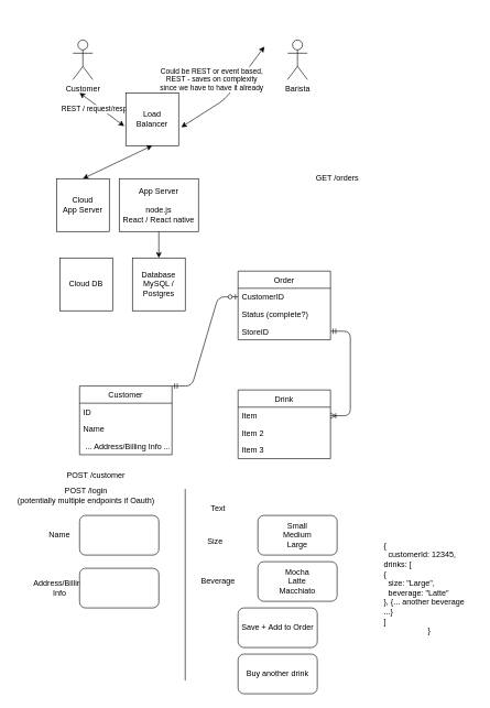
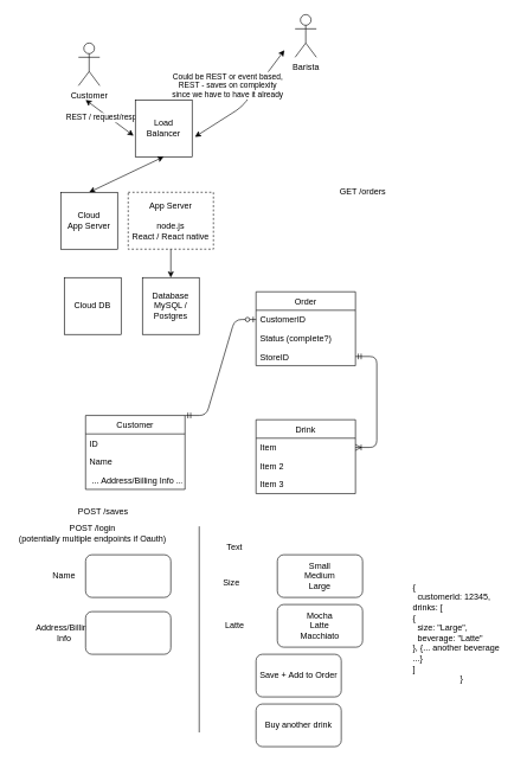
  <mxCell id="0" />
  <mxCell id="1" parent="0" />
  <mxCell id="2" value="Database&lt;br&gt;MySQL / Postgres" style="whiteSpace=wrap;html=1;aspect=fixed;" vertex="1" parent="1"><mxGeometry x="200" y="390" width="80" height="80" as="geometry" /></mxCell>
- <mxCell id="3" value="App Server&lt;br&gt;&lt;br&gt;node.js&lt;br&gt;React / React native" style="whiteSpace=wrap;html=1;" vertex="1" parent="1"><mxGeometry x="180" y="270" width="120" height="80" as="geometry" /></mxCell>
+ <mxCell id="3" value="App Server&lt;br&gt;&lt;br&gt;node.js&lt;br&gt;React / React native" style="whiteSpace=wrap;html=1;dashed=1;" vertex="1" parent="1"><mxGeometry x="180" y="270" width="120" height="80" as="geometry" /></mxCell>
  <mxCell id="4" value="" style="endArrow=classic;html=1;entryX=0.5;entryY=0;entryDx=0;entryDy=0;exitX=0.5;exitY=1;exitDx=0;exitDy=0;" edge="1" parent="1" source="3" target="2"><mxGeometry width="50" height="50" relative="1" as="geometry"><mxPoint x="230" y="320" as="sourcePoint" /><mxPoint x="280" y="270" as="targetPoint" /></mxGeometry></mxCell>
  <mxCell id="5" value="Customer" style="shape=umlActor;verticalLabelPosition=bottom;verticalAlign=top;html=1;outlineConnect=0;" vertex="1" parent="1"><mxGeometry x="110" y="60" width="30" height="60" as="geometry" /></mxCell>
- <mxCell id="6" value="Barista" style="shape=umlActor;verticalLabelPosition=bottom;verticalAlign=top;html=1;outlineConnect=0;" vertex="1" parent="1"><mxGeometry x="435" y="60" width="30" height="60" as="geometry" /></mxCell>
+ <mxCell id="6" value="Barista" style="shape=umlActor;verticalLabelPosition=bottom;verticalAlign=top;html=1;outlineConnect=0;" vertex="1" parent="1"><mxGeometry x="415" y="20" width="30" height="60" as="geometry" /></mxCell>
  <mxCell id="7" value="Could be REST or event based,&lt;br&gt;REST - saves on complexity&lt;br&gt;since we have to have it already" style="endArrow=classic;startArrow=classic;html=1;exitX=1.05;exitY=0.65;exitDx=0;exitDy=0;exitPerimeter=0;" edge="1" parent="1" source="39"><mxGeometry x="0.013" y="34" width="50" height="50" relative="1" as="geometry"><mxPoint x="290" y="320" as="sourcePoint" /><mxPoint x="400" y="70" as="targetPoint" /><Array as="points"><mxPoint x="340" y="150" /></Array><mxPoint as="offset" /></mxGeometry></mxCell>
  <mxCell id="8" value="REST / request/response" style="endArrow=classic;startArrow=classic;html=1;exitX=-0.03;exitY=0.63;exitDx=0;exitDy=0;exitPerimeter=0;" edge="1" parent="1" source="39"><mxGeometry width="50" height="50" relative="1" as="geometry"><mxPoint x="290" y="320" as="sourcePoint" /><mxPoint x="120" y="140" as="targetPoint" /></mxGeometry></mxCell>
  <mxCell id="9" value="Order" style="swimlane;fontStyle=0;childLayout=stackLayout;horizontal=1;startSize=26;horizontalStack=0;resizeParent=1;resizeParentMax=0;resizeLast=0;collapsible=1;marginBottom=0;" vertex="1" parent="1"><mxGeometry x="360" y="410" width="140" height="104" as="geometry" /></mxCell>
  <mxCell id="10" value="CustomerID" style="text;strokeColor=none;fillColor=none;align=left;verticalAlign=top;spacingLeft=4;spacingRight=4;overflow=hidden;rotatable=0;points=[[0,0.5],[1,0.5]];portConstraint=eastwest;" vertex="1" parent="9"><mxGeometry y="26" width="140" height="26" as="geometry" /></mxCell>
  <mxCell id="11" value="Status (complete?)" style="text;strokeColor=none;fillColor=none;align=left;verticalAlign=top;spacingLeft=4;spacingRight=4;overflow=hidden;rotatable=0;points=[[0,0.5],[1,0.5]];portConstraint=eastwest;" vertex="1" parent="9"><mxGeometry y="52" width="140" height="26" as="geometry" /></mxCell>
  <mxCell id="12" value="StoreID" style="text;strokeColor=none;fillColor=none;align=left;verticalAlign=top;spacingLeft=4;spacingRight=4;overflow=hidden;rotatable=0;points=[[0,0.5],[1,0.5]];portConstraint=eastwest;" vertex="1" parent="9"><mxGeometry y="78" width="140" height="26" as="geometry" /></mxCell>
  <mxCell id="13" value="Drink" style="swimlane;fontStyle=0;childLayout=stackLayout;horizontal=1;startSize=26;horizontalStack=0;resizeParent=1;resizeParentMax=0;resizeLast=0;collapsible=1;marginBottom=0;" vertex="1" parent="1"><mxGeometry x="360" y="590" width="140" height="104" as="geometry" /></mxCell>
  <mxCell id="14" value="Item&#10;" style="text;strokeColor=none;fillColor=none;align=left;verticalAlign=top;spacingLeft=4;spacingRight=4;overflow=hidden;rotatable=0;points=[[0,0.5],[1,0.5]];portConstraint=eastwest;" vertex="1" parent="13"><mxGeometry y="26" width="140" height="26" as="geometry" /></mxCell>
  <mxCell id="15" value="Item 2" style="text;strokeColor=none;fillColor=none;align=left;verticalAlign=top;spacingLeft=4;spacingRight=4;overflow=hidden;rotatable=0;points=[[0,0.5],[1,0.5]];portConstraint=eastwest;" vertex="1" parent="13"><mxGeometry y="52" width="140" height="26" as="geometry" /></mxCell>
  <mxCell id="16" value="Item 3" style="text;strokeColor=none;fillColor=none;align=left;verticalAlign=top;spacingLeft=4;spacingRight=4;overflow=hidden;rotatable=0;points=[[0,0.5],[1,0.5]];portConstraint=eastwest;" vertex="1" parent="13"><mxGeometry y="78" width="140" height="26" as="geometry" /></mxCell>
  <mxCell id="17" value="Customer" style="swimlane;fontStyle=0;childLayout=stackLayout;horizontal=1;startSize=26;horizontalStack=0;resizeParent=1;resizeParentMax=0;resizeLast=0;collapsible=1;marginBottom=0;" vertex="1" parent="1"><mxGeometry x="120" y="584" width="140" height="104" as="geometry" /></mxCell>
  <mxCell id="18" value="ID" style="text;strokeColor=none;fillColor=none;align=left;verticalAlign=top;spacingLeft=4;spacingRight=4;overflow=hidden;rotatable=0;points=[[0,0.5],[1,0.5]];portConstraint=eastwest;" vertex="1" parent="17"><mxGeometry y="26" width="140" height="26" as="geometry" /></mxCell>
  <mxCell id="19" value="Name" style="text;strokeColor=none;fillColor=none;align=left;verticalAlign=top;spacingLeft=4;spacingRight=4;overflow=hidden;rotatable=0;points=[[0,0.5],[1,0.5]];portConstraint=eastwest;" vertex="1" parent="17"><mxGeometry y="52" width="140" height="26" as="geometry" /></mxCell>
  <mxCell id="20" value=" ... Address/Billing Info ..." style="text;strokeColor=none;fillColor=none;align=left;verticalAlign=top;spacingLeft=4;spacingRight=4;overflow=hidden;rotatable=0;points=[[0,0.5],[1,0.5]];portConstraint=eastwest;" vertex="1" parent="17"><mxGeometry y="78" width="140" height="26" as="geometry" /></mxCell>
  <mxCell id="21" value="" style="edgeStyle=entityRelationEdgeStyle;fontSize=12;html=1;endArrow=ERzeroToOne;startArrow=ERmandOne;exitX=1;exitY=0;exitDx=0;exitDy=0;entryX=0;entryY=0.5;entryDx=0;entryDy=0;" edge="1" parent="1" source="17" target="10"><mxGeometry width="100" height="100" relative="1" as="geometry"><mxPoint x="180" y="630" as="sourcePoint" /><mxPoint x="280" y="530" as="targetPoint" /></mxGeometry></mxCell>
  <mxCell id="22" value="" style="edgeStyle=entityRelationEdgeStyle;fontSize=12;html=1;endArrow=ERoneToMany;startArrow=ERmandOne;entryX=1;entryY=0.5;entryDx=0;entryDy=0;exitX=1;exitY=0.5;exitDx=0;exitDy=0;" edge="1" parent="1" source="12" target="14"><mxGeometry width="100" height="100" relative="1" as="geometry"><mxPoint x="180" y="630" as="sourcePoint" /><mxPoint x="280" y="530" as="targetPoint" /></mxGeometry></mxCell>
- <mxCell id="23" value="Beverage" style="text;html=1;strokeColor=none;fillColor=none;align=center;verticalAlign=middle;whiteSpace=wrap;rounded=0;" vertex="1" parent="1"><mxGeometry x="310" y="870" width="40" height="20" as="geometry" /></mxCell>
+ <mxCell id="23" value="Latte" style="text;html=1;strokeColor=none;fillColor=none;align=center;verticalAlign=middle;whiteSpace=wrap;rounded=0;" vertex="1" parent="1"><mxGeometry x="310" y="870" width="40" height="20" as="geometry" /></mxCell>
  <mxCell id="24" value="Mocha&lt;br&gt;Latte&lt;br&gt;Macchiato" style="rounded=1;whiteSpace=wrap;html=1;" vertex="1" parent="1"><mxGeometry x="390" y="850" width="120" height="60" as="geometry" /></mxCell>
  <mxCell id="25" value="Size" style="text;html=1;align=center;verticalAlign=middle;resizable=0;points=[];autosize=1;strokeColor=none;" vertex="1" parent="1"><mxGeometry x="305" y="810" width="40" height="20" as="geometry" /></mxCell>
  <mxCell id="26" value="Small&lt;br&gt;Medium&lt;br&gt;Large" style="rounded=1;whiteSpace=wrap;html=1;" vertex="1" parent="1"><mxGeometry x="390" y="780" width="120" height="60" as="geometry" /></mxCell>
  <mxCell id="27" value="Buy another drink" style="rounded=1;whiteSpace=wrap;html=1;" vertex="1" parent="1"><mxGeometry x="360" y="990" width="120" height="60" as="geometry" /></mxCell>
  <mxCell id="28" value="Name" style="text;html=1;strokeColor=none;fillColor=none;align=center;verticalAlign=middle;whiteSpace=wrap;rounded=0;" vertex="1" parent="1"><mxGeometry x="70" y="800" width="40" height="20" as="geometry" /></mxCell>
  <mxCell id="29" value="" style="endArrow=none;html=1;" edge="1" parent="1"><mxGeometry width="50" height="50" relative="1" as="geometry"><mxPoint x="280" y="1030" as="sourcePoint" /><mxPoint x="280" y="740" as="targetPoint" /></mxGeometry></mxCell>
  <mxCell id="30" value="" style="rounded=1;whiteSpace=wrap;html=1;" vertex="1" parent="1"><mxGeometry x="120" y="780" width="120" height="60" as="geometry" /></mxCell>
  <mxCell id="31" value="Address/Billing Info" style="text;html=1;strokeColor=none;fillColor=none;align=center;verticalAlign=middle;whiteSpace=wrap;rounded=0;" vertex="1" parent="1"><mxGeometry x="70" y="880" width="40" height="20" as="geometry" /></mxCell>
  <mxCell id="32" value="" style="rounded=1;whiteSpace=wrap;html=1;" vertex="1" parent="1"><mxGeometry x="120" y="860" width="120" height="60" as="geometry" /></mxCell>
  <mxCell id="33" value="Save + Add to Order" style="rounded=1;whiteSpace=wrap;html=1;" vertex="1" parent="1"><mxGeometry x="360" y="920" width="120" height="60" as="geometry" /></mxCell>
- <mxCell id="34" value="POST /customer" style="text;html=1;strokeColor=none;fillColor=none;align=center;verticalAlign=middle;whiteSpace=wrap;rounded=0;" vertex="1" parent="1"><mxGeometry x="90" y="710" width="110" height="20" as="geometry" /></mxCell>
+ <mxCell id="34" value="POST /saves" style="text;html=1;strokeColor=none;fillColor=none;align=center;verticalAlign=middle;whiteSpace=wrap;rounded=0;" vertex="1" parent="1"><mxGeometry x="90" y="710" width="110" height="20" as="geometry" /></mxCell>
  <mxCell id="35" value="Text" style="text;html=1;strokeColor=none;fillColor=none;align=center;verticalAlign=middle;whiteSpace=wrap;rounded=0;" vertex="1" parent="1"><mxGeometry x="310" y="760" width="40" height="20" as="geometry" /></mxCell>
  <mxCell id="36" value="POST /login&lt;br&gt;(potentially multiple endpoints if Oauth)" style="text;html=1;strokeColor=none;fillColor=none;align=center;verticalAlign=middle;whiteSpace=wrap;rounded=0;" vertex="1" parent="1"><mxGeometry x="20" y="740" width="220" height="20" as="geometry" /></mxCell>
  <mxCell id="37" value="&lt;div style=&quot;text-align: left&quot;&gt;&lt;span&gt;{&lt;/span&gt;&lt;/div&gt;&lt;div style=&quot;text-align: left&quot;&gt;&lt;span&gt;&amp;nbsp; customerId: 12345,&lt;/span&gt;&lt;/div&gt;&lt;div style=&quot;text-align: left&quot;&gt;&lt;span&gt;drinks: [&lt;/span&gt;&lt;/div&gt;&lt;div style=&quot;text-align: left&quot;&gt;&lt;span&gt;{&amp;nbsp;&lt;/span&gt;&lt;/div&gt;&lt;div style=&quot;text-align: left&quot;&gt;&lt;span&gt;&amp;nbsp; size: &quot;Large&quot;,&lt;/span&gt;&lt;/div&gt;&lt;div style=&quot;text-align: left&quot;&gt;&lt;span&gt;&amp;nbsp; beverage: &quot;Latte&quot;&lt;/span&gt;&lt;/div&gt;&lt;div style=&quot;text-align: left&quot;&gt;&lt;span&gt;}, {... another beverage ...}&lt;/span&gt;&lt;/div&gt;&lt;div&gt;&lt;div style=&quot;text-align: left&quot;&gt;&lt;span&gt;]&lt;/span&gt;&lt;/div&gt;&lt;span&gt;}&lt;/span&gt;&lt;/div&gt;" style="text;html=1;strokeColor=none;fillColor=none;align=center;verticalAlign=middle;whiteSpace=wrap;rounded=0;" vertex="1" parent="1"><mxGeometry x="580" y="770" width="140" height="240" as="geometry" /></mxCell>
  <mxCell id="38" value="GET /orders" style="text;html=1;align=center;verticalAlign=middle;resizable=0;points=[];autosize=1;strokeColor=none;" vertex="1" parent="1"><mxGeometry x="470" y="260" width="80" height="20" as="geometry" /></mxCell>
  <mxCell id="39" value="Load&lt;br&gt;Balancer" style="whiteSpace=wrap;html=1;aspect=fixed;" vertex="1" parent="1"><mxGeometry x="190" y="140" width="80" height="80" as="geometry" /></mxCell>
  <mxCell id="40" value="" style="endArrow=classic;startArrow=classic;html=1;entryX=0.5;entryY=1;entryDx=0;entryDy=0;exitX=0.5;exitY=0;exitDx=0;exitDy=0;" edge="1" parent="1" source="41" target="39"><mxGeometry width="50" height="50" relative="1" as="geometry"><mxPoint x="310" y="380" as="sourcePoint" /><mxPoint x="360" y="330" as="targetPoint" /></mxGeometry></mxCell>
  <mxCell id="41" value="Cloud&lt;br&gt;App Server" style="whiteSpace=wrap;html=1;aspect=fixed;" vertex="1" parent="1"><mxGeometry x="85" y="270" width="80" height="80" as="geometry" /></mxCell>
  <mxCell id="42" value="Cloud DB" style="whiteSpace=wrap;html=1;aspect=fixed;" vertex="1" parent="1"><mxGeometry x="90" y="390" width="80" height="80" as="geometry" /></mxCell>
